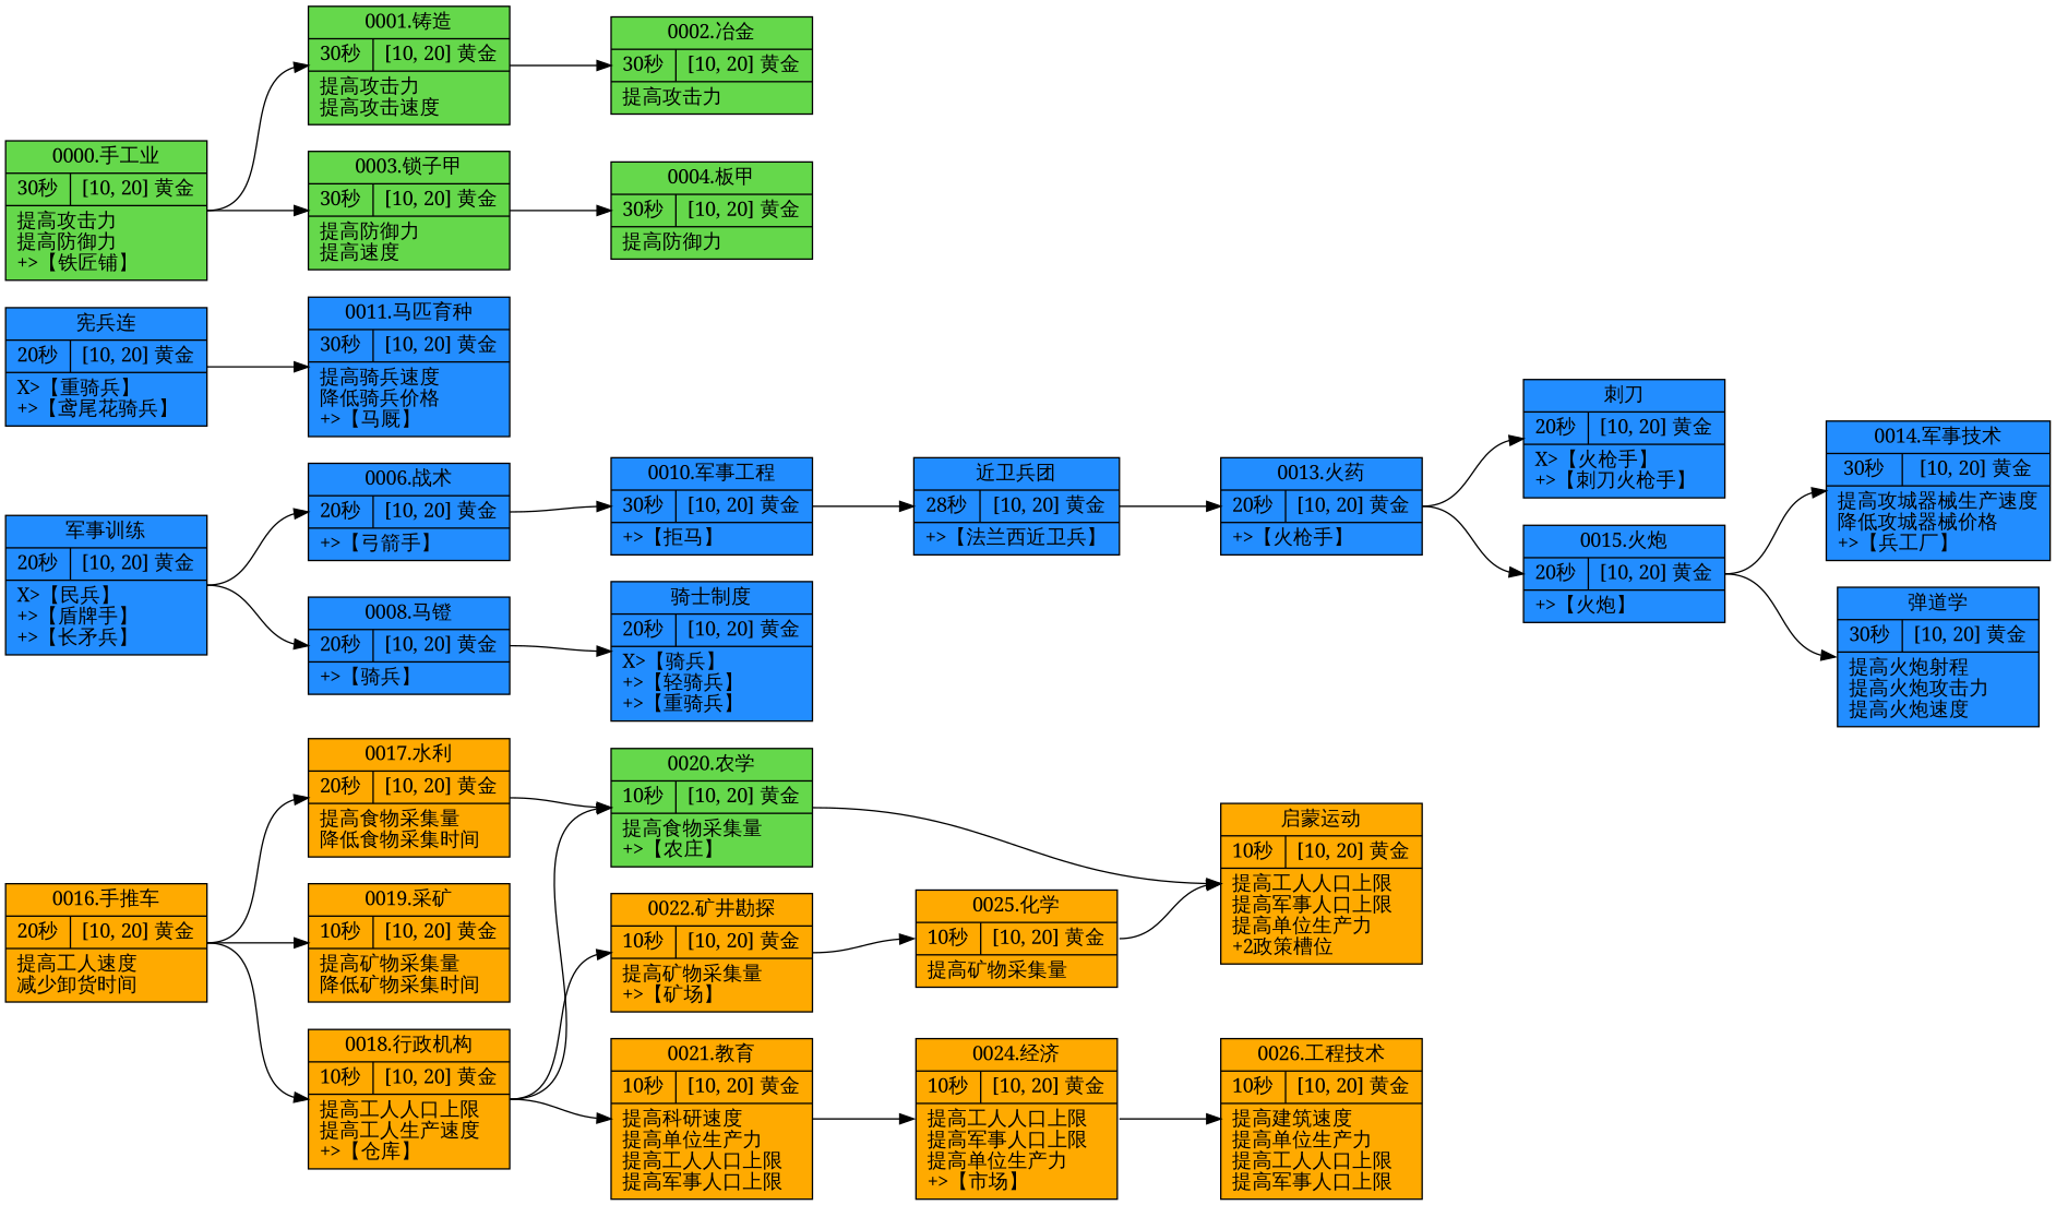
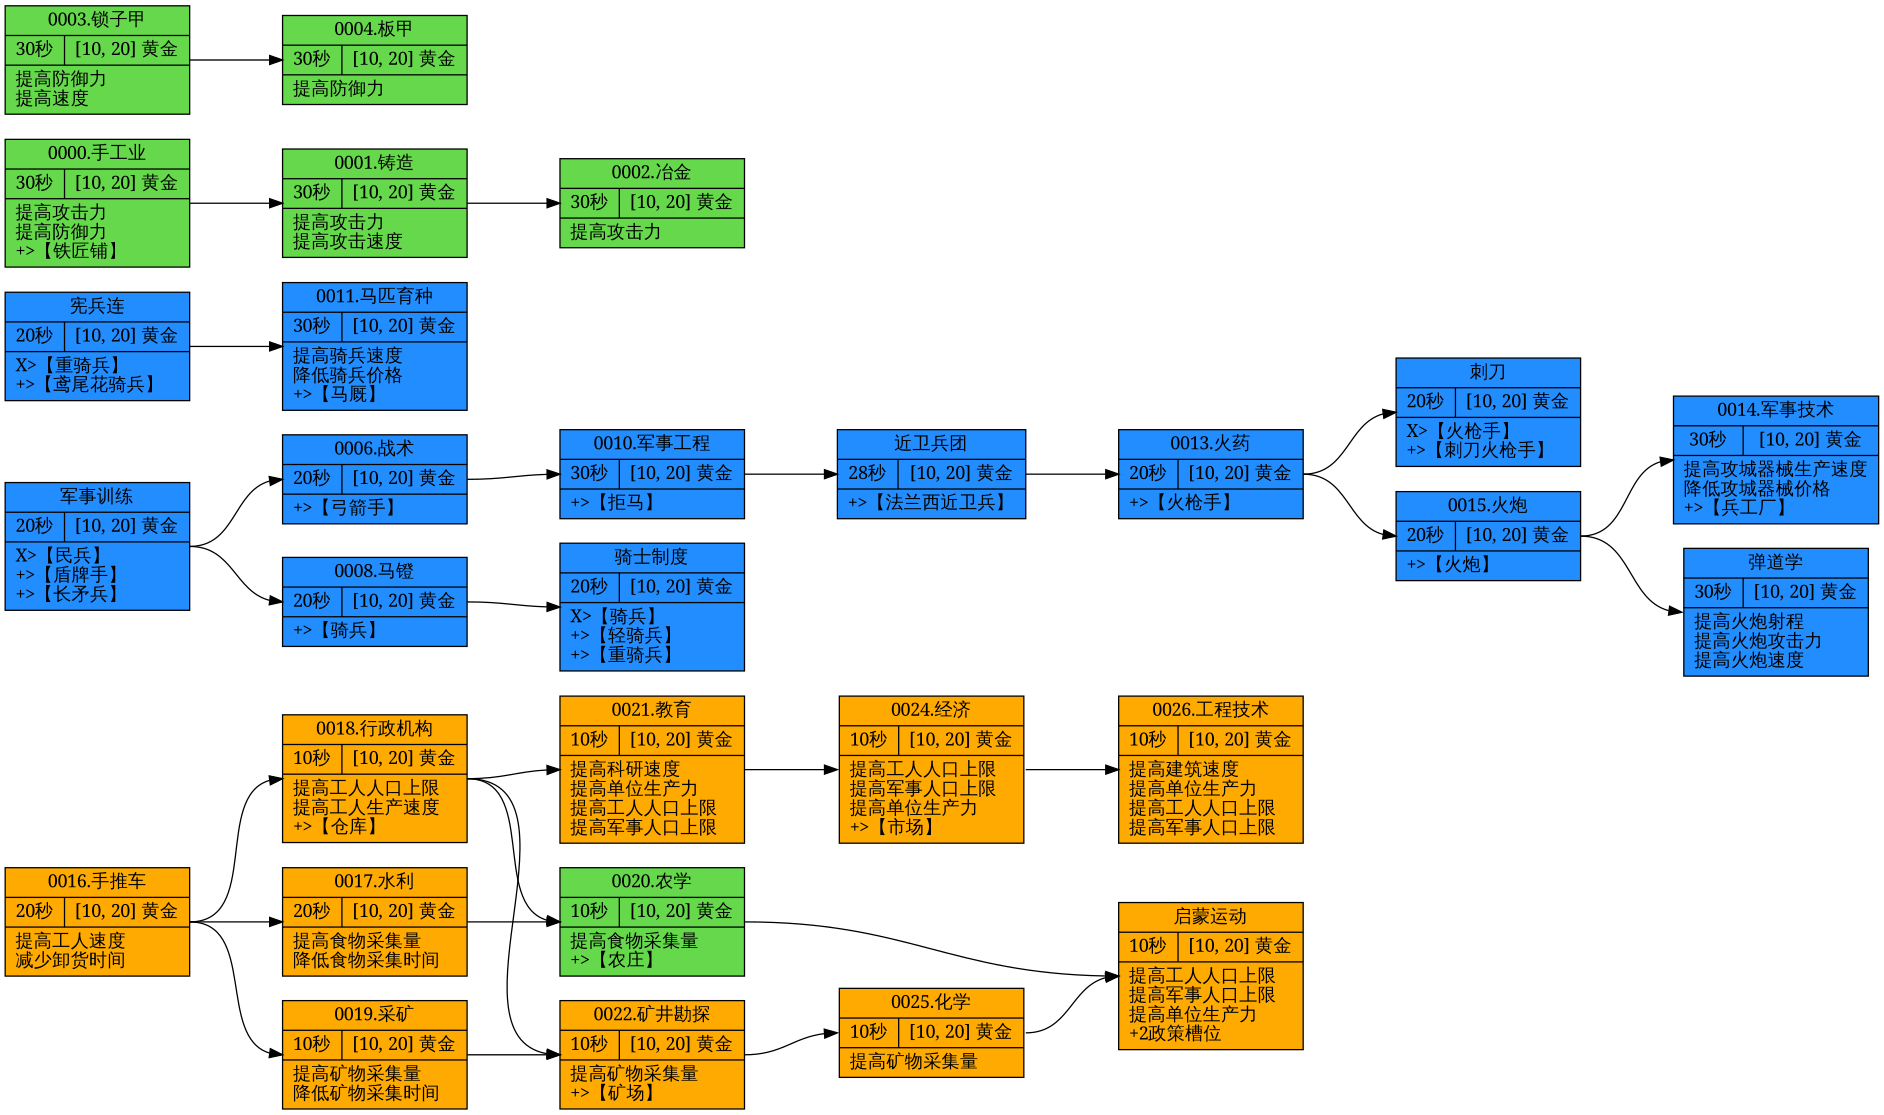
  digraph {
    fontname="Noto Serif"
    rankdir=LR
    ranksep=1
    node [fillcolor="#228dff" fontname="Noto Serif" shape=record style=filled]
    edge [fontname="Noto Serif" headport=w tailport=e]
    n1 [fillcolor="#ffaa00" label="0016.手推车|{<f0>20秒| <f1>[10, 20] 黄金 }|提高工人速度\l减少卸货时间\l"]
    n2 [fillcolor="#ffaa00" label="0017.水利|{<f0>20秒| <f1>[10, 20] 黄金 }|提高食物采集量\l降低食物采集时间\l"]
    n3 [fillcolor="#ffaa00" label="0019.采矿|{<f0>10秒| <f1>[10, 20] 黄金 }|提高矿物采集量\l降低矿物采集时间\l"]
    n4 [fillcolor="#ffaa00" label="0018.行政机构|{<f0>10秒| <f1>[10, 20] 黄金 }|提高工人人口上限\l提高工人生产速度\l\+\>【仓库】\l"]
    n5 [fillcolor="#65d84b" label="0020.农学|{<f0>10秒| <f1>[10, 20] 黄金 }|提高食物采集量\l\+\>【农庄】\l"]
    n6 [fillcolor="#ffaa00" label="0022.矿井勘探|{<f0>10秒| <f1>[10, 20] 黄金 }|提高矿物采集量\l\+\>【矿场】\l"]
    n7 [fillcolor="#ffaa00" label="0021.教育|{<f0>10秒| <f1>[10, 20] 黄金 }|提高科研速度\l提高单位生产力\l提高工人人口上限\l提高军事人口上限\l"]
    n8 [fillcolor="#ffaa00" label="启蒙运动|{<f0>10秒| <f1>[10, 20] 黄金 }|提高工人人口上限\l提高军事人口上限\l提高单位生产力\l+2政策槽位\l"]
    n9 [fillcolor="#ffaa00" label="0025.化学|{<f0>10秒| <f1>[10, 20] 黄金 }|提高矿物采集量\l"]
    n10 [fillcolor="#ffaa00" label="0024.经济|{<f0>10秒| <f1>[10, 20] 黄金 }|提高工人人口上限\l提高军事人口上限\l提高单位生产力\l\+\>【市场】\l"]
    n11 [fillcolor="#ffaa00" label="0026.工程技术|{<f0>10秒| <f1>[10, 20] 黄金 }|提高建筑速度\l提高单位生产力\l提高工人人口上限\l提高军事人口上限\l"]
    n12 [label="军事训练|{<f0>20秒| <f1>[10, 20] 黄金 }|\X\>【民兵】\l\+\>【盾牌手】\l\+\>【长矛兵】\l"]
    n13 [label="0006.战术|{<f0>20秒| <f1>[10, 20] 黄金 }|\+\>【弓箭手】\l"]
    n14 [label="0008.马镫|{<f0>20秒| <f1>[10, 20] 黄金 }|\+\>【骑兵】\l"]
    n15 [label="0010.军事工程|{<f0>30秒| <f1>[10, 20] 黄金 }|\+\>【拒马】\l"]
    n16 [label="骑士制度|{<f0>20秒| <f1>[10, 20] 黄金 }|\X\>【骑兵】\l\+\>【轻骑兵】\l\+\>【重骑兵】\l"]
    n17 [label="近卫兵团|{<f0>28秒| <f1>[10, 20] 黄金 }|\+\>【法兰西近卫兵】\l"]
    n18 [label="宪兵连|{<f0>20秒| <f1>[10, 20] 黄金 }|\X\>【重骑兵】\l\+\>【鸢尾花骑兵】\l"]
    n19 [label="0011.马匹育种|{<f0>30秒| <f1>[10, 20] 黄金 }|提高骑兵速度\l降低骑兵价格\l\+\>【马厩】\l"]
    n20 [label="0013.火药|{<f0>20秒| <f1>[10, 20] 黄金 }|\+\>【火枪手】\l"]
    n21 [label="刺刀|{<f0>20秒| <f1>[10, 20] 黄金 }|\X\>【火枪手】\l\+\>【刺刀火枪手】\l"]
    n22 [label="0015.火炮|{<f0>20秒| <f1>[10, 20] 黄金 }|\+\>【火炮】\l"]
    n23 [label="0014.军事技术|{<f0>30秒| <f1>[10, 20] 黄金 }|提高攻城器械生产速度\l降低攻城器械价格\l\+\>【兵工厂】\l"]
    n24 [label="弹道学|{<f0>30秒| <f1>[10, 20] 黄金 }|提高火炮射程\l提高火炮攻击力\l提高火炮速度\l"]
    n25 [fillcolor="#65d84b" label="0000.手工业|{<f0>30秒| <f1>[10, 20] 黄金 }|提高攻击力\l提高防御力\l\+\>【铁匠铺】\l"]
    n26 [fillcolor="#65d84b" label="0001.铸造|{<f0>30秒| <f1>[10, 20] 黄金 }|提高攻击力\l提高攻击速度\l"]
    n27 [fillcolor="#65d84b" label="0003.锁子甲|{<f0>30秒| <f1>[10, 20] 黄金 }|提高防御力\l提高速度\l"]
    n28 [fillcolor="#65d84b" label="0002.冶金|{<f0>30秒| <f1>[10, 20] 黄金 }|提高攻击力\l"]
    n29 [fillcolor="#65d84b" label="0004.板甲|{<f0>30秒| <f1>[10, 20] 黄金 }|提高防御力\l"]
    n1 -> n2
    n1 -> n3
    n1 -> n4
    n2 -> n5
+   n3 -> n6
    n4 -> n5
    n4 -> n6
    n4 -> n7
    n5 -> n8
    n6 -> n9
    n7 -> n10
    n9 -> n8
    n10 -> n11
    n12 -> n13
    n12 -> n14
    n13 -> n15
    n14 -> n16
    n15 -> n17
    n17 -> n20
    n18 -> n19
    n20 -> n21
    n20 -> n22
    n22 -> n23
    n22 -> n24
    n25 -> n26
-   n25 -> n27
    n26 -> n28
    n27 -> n29
  }
